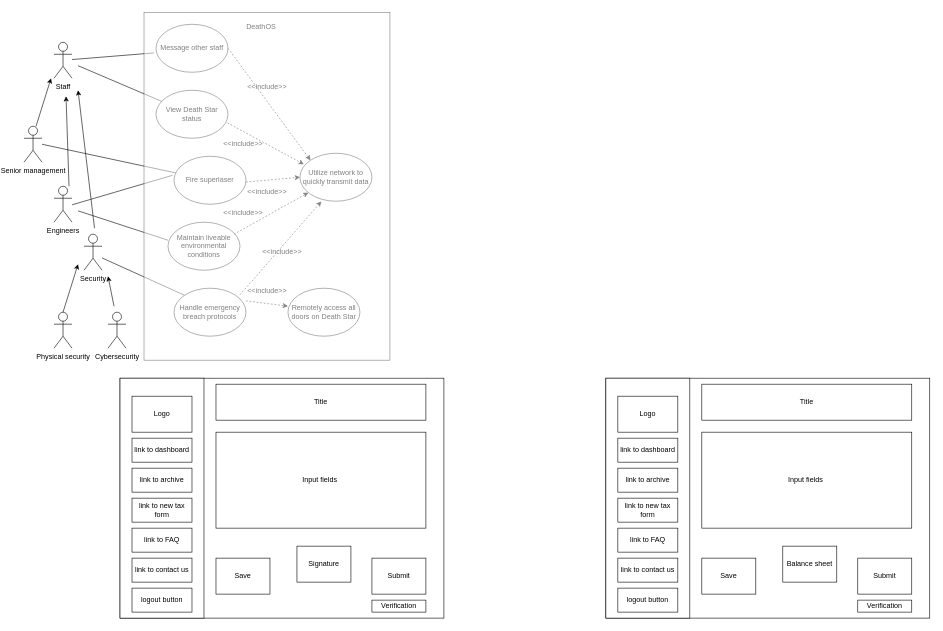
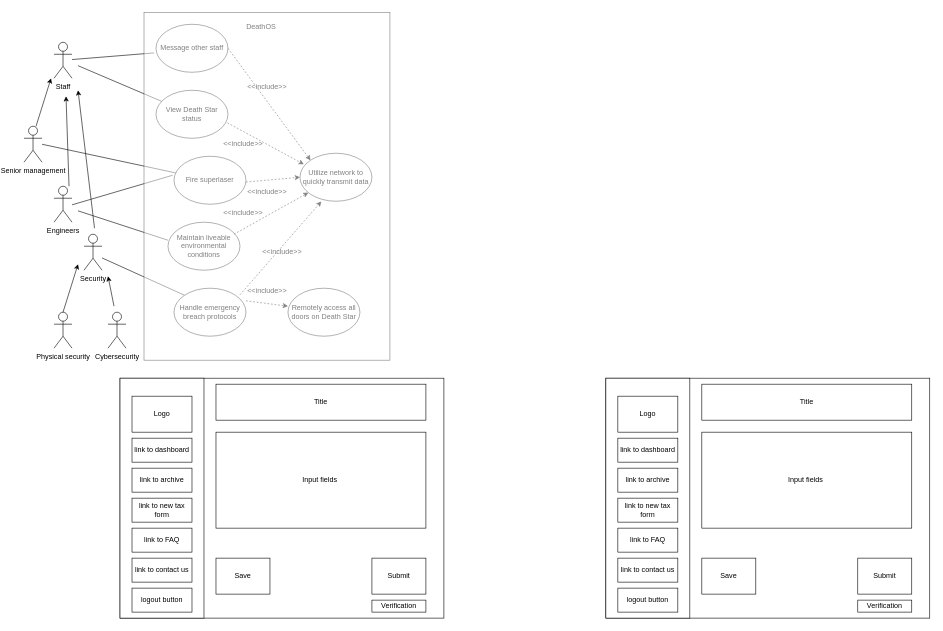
  <mxCell id="0" />
  <mxCell id="1" parent="0" />
  <mxCell id="2" value="" style="rounded=0;whiteSpace=wrap;html=1;" vertex="1" parent="1"><mxGeometry x="180" y="630" width="540" height="400" as="geometry" /></mxCell>
  <mxCell id="3" value="" style="rounded=0;whiteSpace=wrap;html=1;" vertex="1" parent="1"><mxGeometry x="180" y="630" width="140" height="400" as="geometry" /></mxCell>
  <mxCell id="4" value="Engineers" style="shape=umlActor;verticalLabelPosition=bottom;verticalAlign=top;html=1;outlineConnect=0;" parent="1" vertex="1"><mxGeometry x="70" y="310" width="30" height="60" as="geometry" /></mxCell>
  <mxCell id="5" value="Senior management" style="shape=umlActor;verticalLabelPosition=bottom;verticalAlign=top;html=1;outlineConnect=0;" parent="1" vertex="1"><mxGeometry x="20" y="210" width="30" height="60" as="geometry" /></mxCell>
  <mxCell id="6" value="Security" style="shape=umlActor;verticalLabelPosition=bottom;verticalAlign=top;html=1;outlineConnect=0;" parent="1" vertex="1"><mxGeometry x="120" y="390" width="30" height="60" as="geometry" /></mxCell>
  <mxCell id="7" value="Staff" style="shape=umlActor;verticalLabelPosition=bottom;verticalAlign=top;html=1;outlineConnect=0;" parent="1" vertex="1"><mxGeometry x="70" y="70" width="30" height="60" as="geometry" /></mxCell>
  <mxCell id="8" value="Physical security" style="shape=umlActor;verticalLabelPosition=bottom;verticalAlign=top;html=1;outlineConnect=0;" parent="1" vertex="1"><mxGeometry x="70" y="520" width="30" height="60" as="geometry" /></mxCell>
  <mxCell id="9" value="Cybersecurity" style="shape=umlActor;verticalLabelPosition=bottom;verticalAlign=top;html=1;outlineConnect=0;" parent="1" vertex="1"><mxGeometry x="160" y="520" width="30" height="60" as="geometry" /></mxCell>
  <mxCell id="10" value="" style="endArrow=classic;html=1;rounded=0;exitX=0.5;exitY=0;exitDx=0;exitDy=0;exitPerimeter=0;" parent="1" source="8" edge="1"><mxGeometry width="50" height="50" relative="1" as="geometry"><mxPoint x="380" y="360" as="sourcePoint" /><mxPoint x="110" y="440" as="targetPoint" /></mxGeometry></mxCell>
  <mxCell id="11" value="" style="endArrow=classic;html=1;rounded=0;" parent="1" edge="1"><mxGeometry width="50" height="50" relative="1" as="geometry"><mxPoint x="170" y="510" as="sourcePoint" /><mxPoint x="160" y="460" as="targetPoint" /></mxGeometry></mxCell>
  <mxCell id="12" value="" style="endArrow=classic;html=1;rounded=0;exitX=0.5;exitY=0;exitDx=0;exitDy=0;exitPerimeter=0;" parent="1" edge="1"><mxGeometry width="50" height="50" relative="1" as="geometry"><mxPoint x="40" y="210" as="sourcePoint" /><mxPoint x="65" y="130" as="targetPoint" /></mxGeometry></mxCell>
  <mxCell id="13" value="" style="endArrow=classic;html=1;rounded=0;exitX=0.5;exitY=0;exitDx=0;exitDy=0;exitPerimeter=0;" parent="1" edge="1"><mxGeometry width="50" height="50" relative="1" as="geometry"><mxPoint x="95" y="310" as="sourcePoint" /><mxPoint x="90" y="160" as="targetPoint" /></mxGeometry></mxCell>
  <mxCell id="14" value="" style="endArrow=classic;html=1;rounded=0;exitX=0.5;exitY=0;exitDx=0;exitDy=0;exitPerimeter=0;" parent="1" edge="1"><mxGeometry width="50" height="50" relative="1" as="geometry"><mxPoint x="137.5" y="380" as="sourcePoint" /><mxPoint x="110" y="150" as="targetPoint" /></mxGeometry></mxCell>
  <mxCell id="15" value="DeathOS" style="text;html=1;align=center;verticalAlign=middle;resizable=0;points=[];autosize=1;strokeColor=none;fillColor=none;" parent="1" vertex="1"><mxGeometry x="380" y="30" width="70" height="30" as="geometry" /></mxCell>
  <mxCell id="16" value="Message other staff" style="ellipse;whiteSpace=wrap;html=1;" parent="1" vertex="1"><mxGeometry x="240" y="40" width="120" height="80" as="geometry" /></mxCell>
  <mxCell id="17" value="Fire superlaser" style="ellipse;whiteSpace=wrap;html=1;" parent="1" vertex="1"><mxGeometry x="270" y="260" width="120" height="80" as="geometry" /></mxCell>
  <mxCell id="18" value="View Death Star status" style="ellipse;whiteSpace=wrap;html=1;" parent="1" vertex="1"><mxGeometry x="240" y="150" width="120" height="80" as="geometry" /></mxCell>
  <mxCell id="19" value="Handle emergency breach protocols" style="ellipse;whiteSpace=wrap;html=1;" parent="1" vertex="1"><mxGeometry x="270" y="480" width="120" height="80" as="geometry" /></mxCell>
  <mxCell id="20" value="Maintain liveable environmental conditions" style="ellipse;whiteSpace=wrap;html=1;" parent="1" vertex="1"><mxGeometry x="260" y="370" width="120" height="80" as="geometry" /></mxCell>
  <mxCell id="21" value="" style="endArrow=none;html=1;rounded=0;entryX=-0.025;entryY=0.596;entryDx=0;entryDy=0;entryPerimeter=0;" parent="1" source="7" target="16" edge="1"><mxGeometry width="50" height="50" relative="1" as="geometry"><mxPoint x="380" y="360" as="sourcePoint" /><mxPoint x="430" y="310" as="targetPoint" /></mxGeometry></mxCell>
  <mxCell id="22" value="" style="endArrow=none;html=1;rounded=0;" parent="1" target="18" edge="1"><mxGeometry width="50" height="50" relative="1" as="geometry"><mxPoint x="110" y="109" as="sourcePoint" /><mxPoint x="247" y="98" as="targetPoint" /></mxGeometry></mxCell>
  <mxCell id="23" value="" style="endArrow=none;html=1;rounded=0;entryX=-0.019;entryY=0.396;entryDx=0;entryDy=0;entryPerimeter=0;" parent="1" target="17" edge="1"><mxGeometry width="50" height="50" relative="1" as="geometry"><mxPoint x="100" y="341" as="sourcePoint" /><mxPoint x="239" y="400" as="targetPoint" /></mxGeometry></mxCell>
  <mxCell id="24" value="" style="endArrow=none;html=1;rounded=0;" parent="1" target="17" edge="1"><mxGeometry width="50" height="50" relative="1" as="geometry"><mxPoint x="50" y="240" as="sourcePoint" /><mxPoint x="158" y="251" as="targetPoint" /></mxGeometry></mxCell>
  <mxCell id="25" value="" style="endArrow=none;html=1;rounded=0;entryX=0;entryY=0;entryDx=0;entryDy=0;" parent="1" target="19" edge="1"><mxGeometry width="50" height="50" relative="1" as="geometry"><mxPoint x="150" y="429.5" as="sourcePoint" /><mxPoint x="308" y="410.5" as="targetPoint" /></mxGeometry></mxCell>
  <mxCell id="26" value="" style="endArrow=none;html=1;rounded=0;entryX=0;entryY=0.375;entryDx=0;entryDy=0;entryPerimeter=0;" parent="1" target="20" edge="1"><mxGeometry width="50" height="50" relative="1" as="geometry"><mxPoint x="110" y="351" as="sourcePoint" /><mxPoint x="268" y="332" as="targetPoint" /></mxGeometry></mxCell>
  <mxCell id="27" value="Remotely access all doors on Death Star" style="ellipse;whiteSpace=wrap;html=1;" parent="1" vertex="1"><mxGeometry x="460" y="480" width="120" height="80" as="geometry" /></mxCell>
  <mxCell id="28" value="Utilize network to quickly transmit data" style="ellipse;whiteSpace=wrap;html=1;" parent="1" vertex="1"><mxGeometry x="480" y="255" width="120" height="80" as="geometry" /></mxCell>
  <mxCell id="29" value="" style="endArrow=classic;html=1;rounded=0;exitX=1;exitY=0.5;exitDx=0;exitDy=0;entryX=0;entryY=0;entryDx=0;entryDy=0;dashed=1;" parent="1" source="16" target="28" edge="1"><mxGeometry width="50" height="50" relative="1" as="geometry"><mxPoint x="467.5" y="270" as="sourcePoint" /><mxPoint x="440" y="40" as="targetPoint" /></mxGeometry></mxCell>
  <mxCell id="30" value="" style="endArrow=classic;html=1;rounded=0;exitX=0.992;exitY=0.679;exitDx=0;exitDy=0;entryX=0.053;entryY=0.229;entryDx=0;entryDy=0;exitPerimeter=0;entryPerimeter=0;dashed=1;" parent="1" source="18" target="28" edge="1"><mxGeometry width="50" height="50" relative="1" as="geometry"><mxPoint x="370" y="90" as="sourcePoint" /><mxPoint x="468" y="282" as="targetPoint" /></mxGeometry></mxCell>
  <mxCell id="31" value="" style="endArrow=classic;html=1;rounded=0;exitX=0.992;exitY=0.679;exitDx=0;exitDy=0;entryX=0;entryY=0.5;entryDx=0;entryDy=0;exitPerimeter=0;dashed=1;" parent="1" target="28" edge="1"><mxGeometry width="50" height="50" relative="1" as="geometry"><mxPoint x="390" y="303" as="sourcePoint" /><mxPoint x="477" y="377" as="targetPoint" /></mxGeometry></mxCell>
  <mxCell id="32" value="" style="endArrow=classic;html=1;rounded=0;exitX=0.992;exitY=0.679;exitDx=0;exitDy=0;exitPerimeter=0;dashed=1;" parent="1" target="28" edge="1"><mxGeometry width="50" height="50" relative="1" as="geometry"><mxPoint x="370" y="390" as="sourcePoint" /><mxPoint x="420" y="387" as="targetPoint" /></mxGeometry></mxCell>
  <mxCell id="33" value="" style="endArrow=classic;html=1;rounded=0;exitX=0.992;exitY=0.679;exitDx=0;exitDy=0;exitPerimeter=0;entryX=0.297;entryY=1.004;entryDx=0;entryDy=0;entryPerimeter=0;dashed=1;" parent="1" target="28" edge="1"><mxGeometry width="50" height="50" relative="1" as="geometry"><mxPoint x="380" y="491" as="sourcePoint" /><mxPoint x="468" y="430" as="targetPoint" /></mxGeometry></mxCell>
  <mxCell id="34" value="&amp;lt;&amp;lt;include&amp;gt;&amp;gt;" style="text;html=1;align=center;verticalAlign=middle;resizable=0;points=[];autosize=1;strokeColor=none;fillColor=none;" parent="1" vertex="1"><mxGeometry x="405" y="405" width="90" height="30" as="geometry" /></mxCell>
  <mxCell id="35" value="&amp;lt;&amp;lt;include&amp;gt;&amp;gt;" style="text;html=1;align=center;verticalAlign=middle;resizable=0;points=[];autosize=1;strokeColor=none;fillColor=none;" parent="1" vertex="1"><mxGeometry x="340" y="340" width="90" height="30" as="geometry" /></mxCell>
  <mxCell id="36" value="&amp;lt;&amp;lt;include&amp;gt;&amp;gt;" style="text;html=1;align=center;verticalAlign=middle;resizable=0;points=[];autosize=1;strokeColor=none;fillColor=none;" parent="1" vertex="1"><mxGeometry x="380" y="305" width="90" height="30" as="geometry" /></mxCell>
  <mxCell id="37" value="&amp;lt;&amp;lt;include&amp;gt;&amp;gt;" style="text;html=1;align=center;verticalAlign=middle;resizable=0;points=[];autosize=1;strokeColor=none;fillColor=none;" parent="1" vertex="1"><mxGeometry x="340" y="225" width="90" height="30" as="geometry" /></mxCell>
  <mxCell id="38" value="&amp;lt;&amp;lt;include&amp;gt;&amp;gt;" style="text;html=1;align=center;verticalAlign=middle;resizable=0;points=[];autosize=1;strokeColor=none;fillColor=none;" parent="1" vertex="1"><mxGeometry x="380" y="130" width="90" height="30" as="geometry" /></mxCell>
  <mxCell id="39" value="" style="endArrow=classic;html=1;rounded=0;exitX=0.992;exitY=0.679;exitDx=0;exitDy=0;exitPerimeter=0;entryX=0;entryY=0.375;entryDx=0;entryDy=0;entryPerimeter=0;dashed=1;" parent="1" target="27" edge="1"><mxGeometry width="50" height="50" relative="1" as="geometry"><mxPoint x="390" y="501" as="sourcePoint" /><mxPoint x="486" y="350" as="targetPoint" /></mxGeometry></mxCell>
  <mxCell id="40" value="&amp;lt;&amp;lt;include&amp;gt;&amp;gt;" style="text;html=1;align=center;verticalAlign=middle;resizable=0;points=[];autosize=1;strokeColor=none;fillColor=none;" parent="1" vertex="1"><mxGeometry x="380" y="470" width="90" height="30" as="geometry" /></mxCell>
  <mxCell id="41" value="" style="rounded=0;whiteSpace=wrap;html=1;opacity=50;" parent="1" vertex="1"><mxGeometry x="220" y="20" width="410" height="580" as="geometry" /></mxCell>
  <mxCell id="42" value="Logo" style="rounded=0;whiteSpace=wrap;html=1;" vertex="1" parent="1"><mxGeometry x="200" y="660" width="100" height="60" as="geometry" /></mxCell>
  <mxCell id="43" value="link to dashboard" style="rounded=0;whiteSpace=wrap;html=1;" vertex="1" parent="1"><mxGeometry x="200" y="730" width="100" height="40" as="geometry" /></mxCell>
  <mxCell id="44" value="link to archive" style="rounded=0;whiteSpace=wrap;html=1;" vertex="1" parent="1"><mxGeometry x="200" y="780" width="100" height="40" as="geometry" /></mxCell>
  <mxCell id="45" value="link to new tax form" style="rounded=0;whiteSpace=wrap;html=1;" vertex="1" parent="1"><mxGeometry x="200" y="830" width="100" height="40" as="geometry" /></mxCell>
  <mxCell id="46" value="link to FAQ" style="rounded=0;whiteSpace=wrap;html=1;" vertex="1" parent="1"><mxGeometry x="200" y="880" width="100" height="40" as="geometry" /></mxCell>
  <mxCell id="47" value="link to contact us" style="rounded=0;whiteSpace=wrap;html=1;" vertex="1" parent="1"><mxGeometry x="200" y="930" width="100" height="40" as="geometry" /></mxCell>
  <mxCell id="48" value="logout button" style="rounded=0;whiteSpace=wrap;html=1;" vertex="1" parent="1"><mxGeometry x="200" y="980" width="100" height="40" as="geometry" /></mxCell>
  <mxCell id="49" value="Title" style="rounded=0;whiteSpace=wrap;html=1;" vertex="1" parent="1"><mxGeometry x="340" y="640" width="350" height="60" as="geometry" /></mxCell>
  <mxCell id="50" value="Input fields&amp;nbsp;" style="rounded=0;whiteSpace=wrap;html=1;" vertex="1" parent="1"><mxGeometry x="340" y="720" width="350" height="160" as="geometry" /></mxCell>
- <mxCell id="51" value="Signature" style="rounded=0;whiteSpace=wrap;html=1;" vertex="1" parent="1"><mxGeometry x="475" y="910" width="90" height="60" as="geometry" /></mxCell>
  <mxCell id="52" value="Save" style="rounded=0;whiteSpace=wrap;html=1;" vertex="1" parent="1"><mxGeometry x="340" y="930" width="90" height="60" as="geometry" /></mxCell>
  <mxCell id="53" value="Submit" style="rounded=0;whiteSpace=wrap;html=1;" vertex="1" parent="1"><mxGeometry x="600" y="930" width="90" height="60" as="geometry" /></mxCell>
  <mxCell id="54" value="Verification" style="rounded=0;whiteSpace=wrap;html=1;" vertex="1" parent="1"><mxGeometry x="600" y="1000" width="90" height="20" as="geometry" /></mxCell>
  <mxCell id="55" value="" style="rounded=0;whiteSpace=wrap;html=1;" vertex="1" parent="1"><mxGeometry x="990" y="630" width="540" height="400" as="geometry" /></mxCell>
  <mxCell id="56" value="" style="rounded=0;whiteSpace=wrap;html=1;" vertex="1" parent="1"><mxGeometry x="990" y="630" width="140" height="400" as="geometry" /></mxCell>
  <mxCell id="57" value="Logo" style="rounded=0;whiteSpace=wrap;html=1;" vertex="1" parent="1"><mxGeometry x="1010" y="660" width="100" height="60" as="geometry" /></mxCell>
  <mxCell id="58" value="link to dashboard" style="rounded=0;whiteSpace=wrap;html=1;" vertex="1" parent="1"><mxGeometry x="1010" y="730" width="100" height="40" as="geometry" /></mxCell>
  <mxCell id="59" value="link to archive" style="rounded=0;whiteSpace=wrap;html=1;" vertex="1" parent="1"><mxGeometry x="1010" y="780" width="100" height="40" as="geometry" /></mxCell>
  <mxCell id="60" value="link to new tax form" style="rounded=0;whiteSpace=wrap;html=1;" vertex="1" parent="1"><mxGeometry x="1010" y="830" width="100" height="40" as="geometry" /></mxCell>
  <mxCell id="61" value="link to FAQ" style="rounded=0;whiteSpace=wrap;html=1;" vertex="1" parent="1"><mxGeometry x="1010" y="880" width="100" height="40" as="geometry" /></mxCell>
  <mxCell id="62" value="link to contact us" style="rounded=0;whiteSpace=wrap;html=1;" vertex="1" parent="1"><mxGeometry x="1010" y="930" width="100" height="40" as="geometry" /></mxCell>
  <mxCell id="63" value="logout button" style="rounded=0;whiteSpace=wrap;html=1;" vertex="1" parent="1"><mxGeometry x="1010" y="980" width="100" height="40" as="geometry" /></mxCell>
  <mxCell id="64" value="Title" style="rounded=0;whiteSpace=wrap;html=1;" vertex="1" parent="1"><mxGeometry x="1150" y="640" width="350" height="60" as="geometry" /></mxCell>
  <mxCell id="65" value="Input fields&amp;nbsp;" style="rounded=0;whiteSpace=wrap;html=1;" vertex="1" parent="1"><mxGeometry x="1150" y="720" width="350" height="160" as="geometry" /></mxCell>
- <mxCell id="66" value="Balance sheet" style="rounded=0;whiteSpace=wrap;html=1;" vertex="1" parent="1"><mxGeometry x="1285" y="910" width="90" height="60" as="geometry" /></mxCell>
  <mxCell id="67" value="Save" style="rounded=0;whiteSpace=wrap;html=1;" vertex="1" parent="1"><mxGeometry x="1150" y="930" width="90" height="60" as="geometry" /></mxCell>
  <mxCell id="68" value="Submit" style="rounded=0;whiteSpace=wrap;html=1;" vertex="1" parent="1"><mxGeometry x="1410" y="930" width="90" height="60" as="geometry" /></mxCell>
  <mxCell id="69" value="Verification" style="rounded=0;whiteSpace=wrap;html=1;" vertex="1" parent="1"><mxGeometry x="1410" y="1000" width="90" height="20" as="geometry" /></mxCell>
